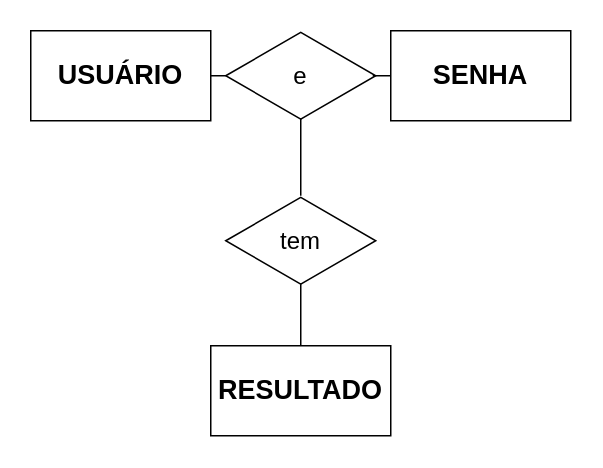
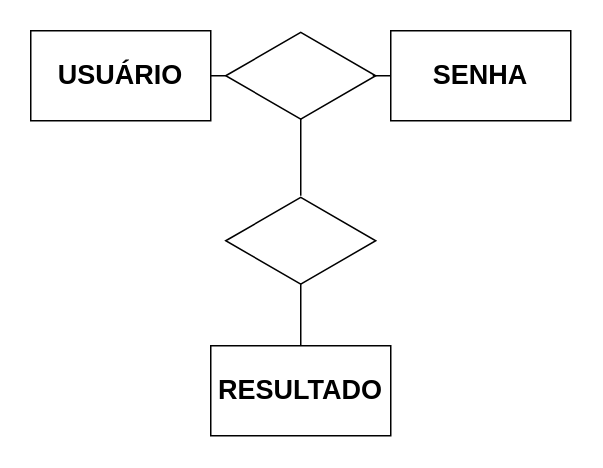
  <mxCell id="0" />
  <mxCell id="1" parent="0" />
  <mxCell id="2" value="" style="html=1;whiteSpace=wrap;aspect=fixed;shape=isoRectangle;" vertex="1" parent="1"><mxGeometry x="150" y="130" width="100" height="60" as="geometry" /></mxCell>
  <mxCell id="3" value="" style="rounded=0;whiteSpace=wrap;html=1;" vertex="1" parent="1"><mxGeometry x="20" y="20" width="120" height="60" as="geometry" /></mxCell>
  <mxCell id="4" value="" style="rounded=0;whiteSpace=wrap;html=1;" vertex="1" parent="1"><mxGeometry x="260" y="20" width="120" height="60" as="geometry" /></mxCell>
  <mxCell id="5" value="&lt;b&gt;&lt;font style=&quot;font-size: 18px&quot;&gt;USUÁRIO&lt;/font&gt;&lt;/b&gt;" style="text;html=1;strokeColor=none;fillColor=none;align=center;verticalAlign=middle;whiteSpace=wrap;rounded=0;fontSize=16;" vertex="1" parent="1"><mxGeometry x="20" y="20" width="120" height="60" as="geometry" /></mxCell>
  <mxCell id="6" value="&lt;font style=&quot;font-size: 18px&quot;&gt;&lt;b&gt;SENHA&lt;/b&gt;&lt;/font&gt;" style="text;html=1;strokeColor=none;fillColor=none;align=center;verticalAlign=middle;whiteSpace=wrap;rounded=0;fontSize=16;" vertex="1" parent="1"><mxGeometry x="260" y="20" width="120" height="60" as="geometry" /></mxCell>
- <mxCell id="7" value="tem" style="text;html=1;strokeColor=none;fillColor=none;align=center;verticalAlign=middle;whiteSpace=wrap;rounded=0;fontSize=16;" vertex="1" parent="1"><mxGeometry x="180" y="150" width="40" height="20" as="geometry" /></mxCell>
  <mxCell id="8" value="" style="rounded=0;whiteSpace=wrap;html=1;fontSize=16;" vertex="1" parent="1"><mxGeometry x="140" y="230" width="120" height="60" as="geometry" /></mxCell>
  <mxCell id="9" value="&lt;font style=&quot;font-size: 18px&quot;&gt;&lt;b&gt;RESULTADO&lt;/b&gt;&lt;/font&gt;" style="text;html=1;strokeColor=none;fillColor=none;align=center;verticalAlign=middle;whiteSpace=wrap;rounded=0;fontSize=16;" vertex="1" parent="1"><mxGeometry x="140" y="230" width="120" height="60" as="geometry" /></mxCell>
  <mxCell id="10" value="" style="endArrow=none;html=1;fontSize=16;entryX=0.5;entryY=0.983;entryDx=0;entryDy=0;entryPerimeter=0;exitX=0.5;exitY=0;exitDx=0;exitDy=0;" edge="1" parent="1" source="9" target="2"><mxGeometry width="50" height="50" relative="1" as="geometry"><mxPoint x="290" y="220" as="sourcePoint" /><mxPoint x="340" y="170" as="targetPoint" /></mxGeometry></mxCell>
  <mxCell id="11" value="" style="endArrow=none;html=1;fontSize=16;exitX=0.5;exitY=0.95;exitDx=0;exitDy=0;exitPerimeter=0;" edge="1" parent="1" source="12" target="2"><mxGeometry width="50" height="50" relative="1" as="geometry"><mxPoint x="290" y="220" as="sourcePoint" /><mxPoint x="340" y="170" as="targetPoint" /></mxGeometry></mxCell>
  <mxCell id="12" value="" style="html=1;whiteSpace=wrap;aspect=fixed;shape=isoRectangle;" vertex="1" parent="1"><mxGeometry x="150" y="20" width="100" height="60" as="geometry" /></mxCell>
  <mxCell id="13" value="" style="endArrow=none;html=1;fontSize=16;exitX=1;exitY=0.5;exitDx=0;exitDy=0;" edge="1" parent="1" source="5"><mxGeometry width="50" height="50" relative="1" as="geometry"><mxPoint x="121.283" y="90" as="sourcePoint" /><mxPoint x="150" y="50" as="targetPoint" /></mxGeometry></mxCell>
  <mxCell id="14" value="" style="endArrow=none;html=1;fontSize=16;exitX=0;exitY=0.5;exitDx=0;exitDy=0;entryX=0.98;entryY=0.5;entryDx=0;entryDy=0;entryPerimeter=0;" edge="1" parent="1" source="6" target="12"><mxGeometry width="50" height="50" relative="1" as="geometry"><mxPoint x="260" y="51" as="sourcePoint" /><mxPoint x="220" y="10" as="targetPoint" /><Array as="points" /></mxGeometry></mxCell>
- <mxCell id="15" value="e" style="text;html=1;strokeColor=none;fillColor=none;align=center;verticalAlign=middle;whiteSpace=wrap;rounded=0;fontSize=16;" vertex="1" parent="1"><mxGeometry x="180" y="40" width="40" height="20" as="geometry" /></mxCell>
